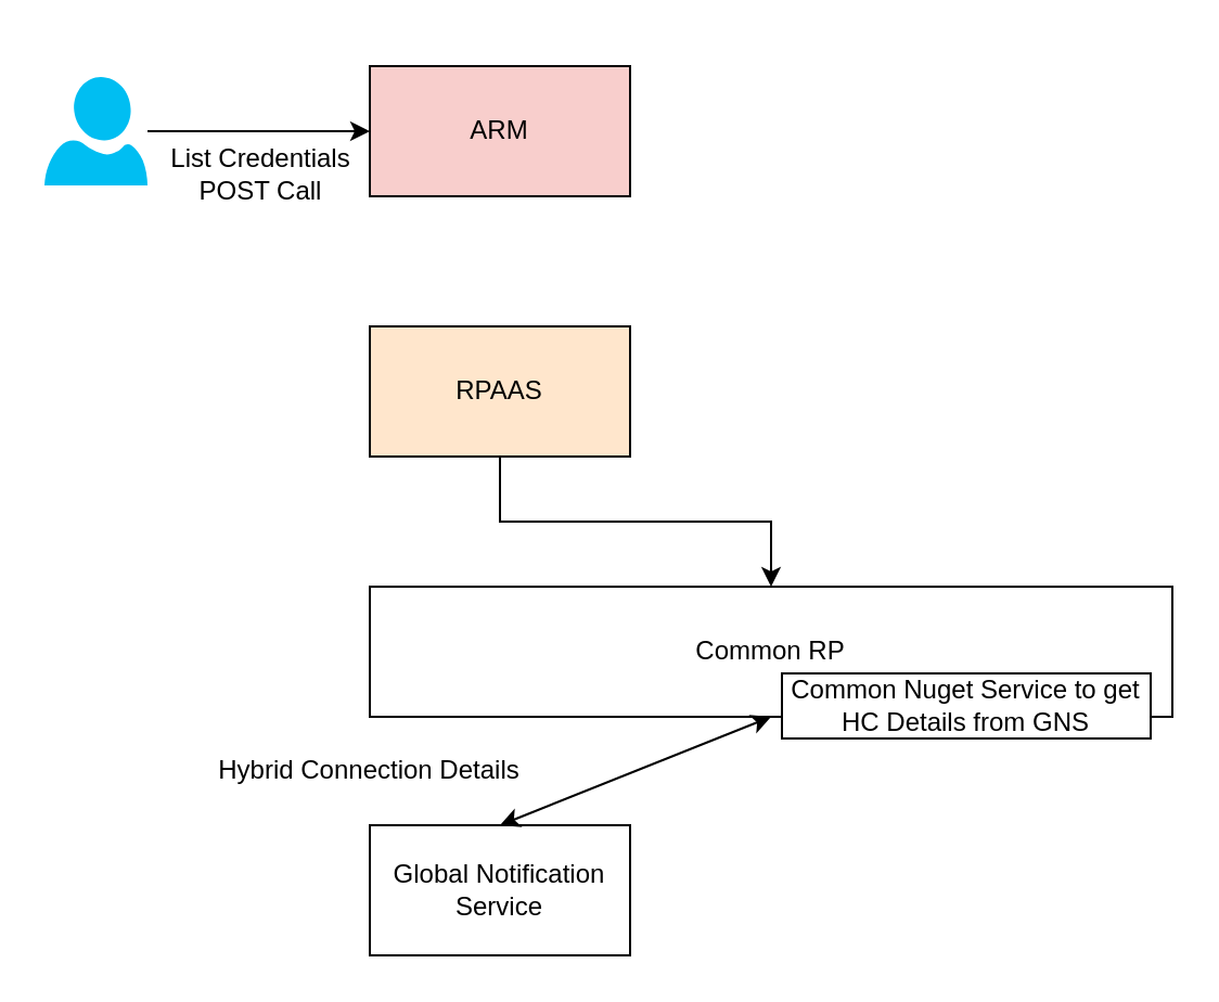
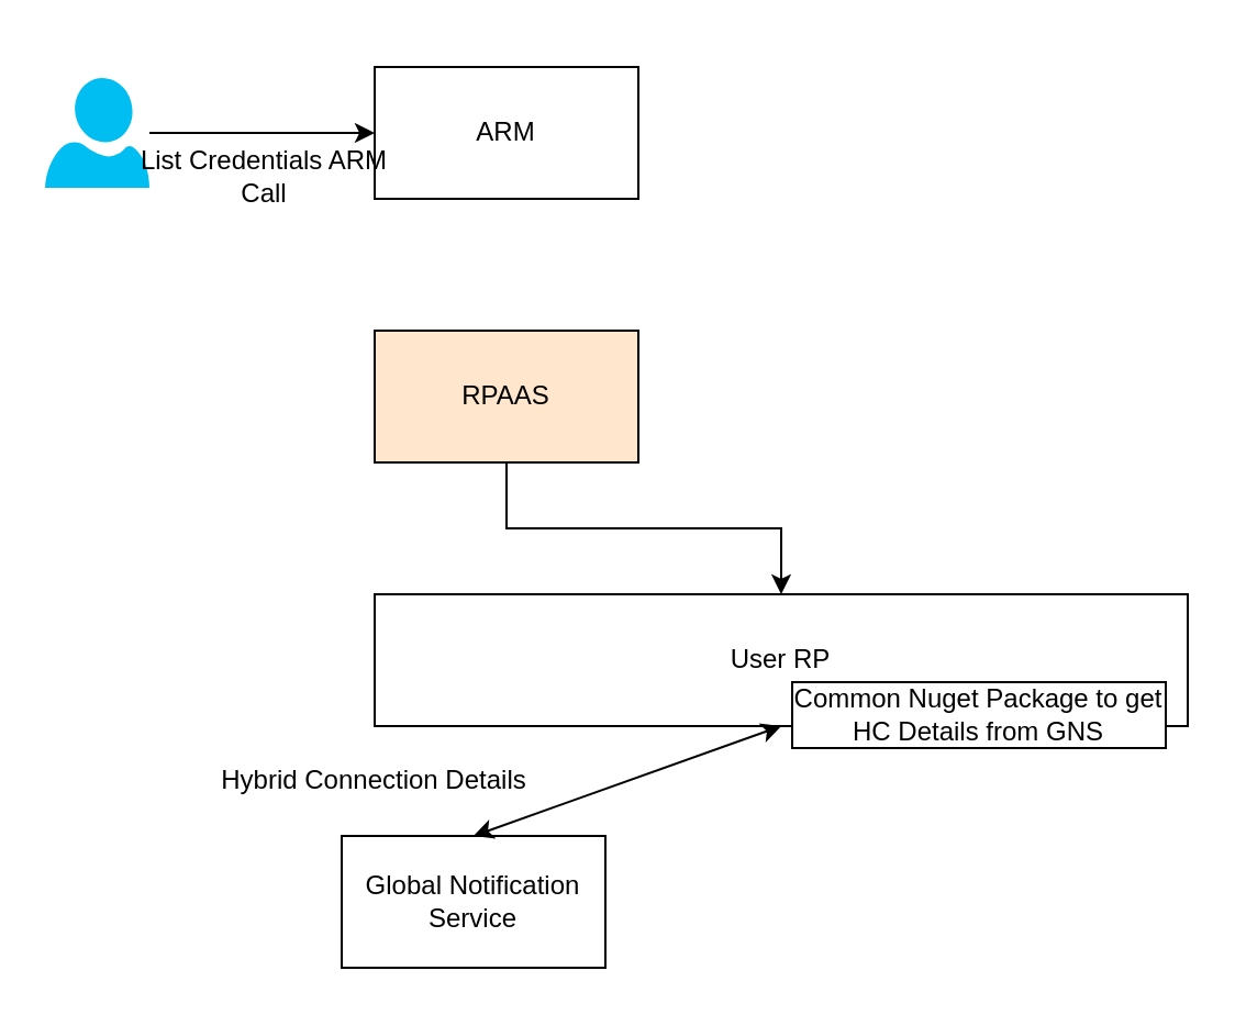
  <mxCell id="0" />
  <mxCell id="1" parent="0" />
  <mxCell id="2" value="" style="edgeStyle=orthogonalEdgeStyle;rounded=0;orthogonalLoop=1;jettySize=auto;html=1;" edge="1" parent="1" source="3" target="4"><mxGeometry relative="1" as="geometry" /></mxCell>
  <mxCell id="3" value="" style="verticalLabelPosition=bottom;html=1;verticalAlign=top;align=center;strokeColor=none;fillColor=#00BEF2;shape=mxgraph.azure.user;" vertex="1" parent="1"><mxGeometry x="20" y="35" width="47.5" height="50" as="geometry" /></mxCell>
- <mxCell id="4" value="ARM" style="rounded=0;whiteSpace=wrap;html=1;fillColor=#f8cecc;" vertex="1" parent="1"><mxGeometry x="170" y="30" width="120" height="60" as="geometry" /></mxCell>
- <mxCell id="5" value="Common RP" style="rounded=0;whiteSpace=wrap;html=1;" vertex="1" parent="1"><mxGeometry x="170" y="270" width="370" height="60" as="geometry" /></mxCell>
+ <mxCell id="4" value="ARM" style="rounded=0;whiteSpace=wrap;html=1;" vertex="1" parent="1"><mxGeometry x="170" y="30" width="120" height="60" as="geometry" /></mxCell>
+ <mxCell id="5" value="User RP" style="rounded=0;whiteSpace=wrap;html=1;" vertex="1" parent="1"><mxGeometry x="170" y="270" width="370" height="60" as="geometry" /></mxCell>
  <mxCell id="6" style="edgeStyle=orthogonalEdgeStyle;rounded=0;orthogonalLoop=1;jettySize=auto;html=1;exitX=0.5;exitY=1;exitDx=0;exitDy=0;" edge="1" parent="1" source="7" target="5"><mxGeometry relative="1" as="geometry" /></mxCell>
  <mxCell id="7" value="RPAAS" style="rounded=0;whiteSpace=wrap;html=1;fillColor=#ffe6cc;" vertex="1" parent="1"><mxGeometry x="170" y="150" width="120" height="60" as="geometry" /></mxCell>
- <mxCell id="8" value="Global Notification Service" style="rounded=0;whiteSpace=wrap;html=1;" vertex="1" parent="1"><mxGeometry x="170" y="380" width="120" height="60" as="geometry" /></mxCell>
+ <mxCell id="8" value="Global Notification Service" style="rounded=0;whiteSpace=wrap;html=1;" vertex="1" parent="1"><mxGeometry x="155" y="380" width="120" height="60" as="geometry" /></mxCell>
  <mxCell id="9" value="" style="endArrow=classic;startArrow=classic;html=1;exitX=0.5;exitY=0;exitDx=0;exitDy=0;entryX=0.5;entryY=1;entryDx=0;entryDy=0;" edge="1" parent="1" source="8" target="5"><mxGeometry width="50" height="50" relative="1" as="geometry"><mxPoint x="380" y="250" as="sourcePoint" /><mxPoint x="430" y="200" as="targetPoint" /></mxGeometry></mxCell>
  <mxCell id="10" value="Hybrid Connection Details" style="text;html=1;strokeColor=none;fillColor=none;align=center;verticalAlign=middle;whiteSpace=wrap;rounded=0;" vertex="1" parent="1"><mxGeometry x="35" y="340" width="270" height="30" as="geometry" /></mxCell>
- <mxCell id="11" value="List Credentials POST Call" style="text;html=1;strokeColor=none;fillColor=none;align=center;verticalAlign=middle;whiteSpace=wrap;rounded=0;" vertex="1" parent="1"><mxGeometry x="60" y="20" width="120" height="120" as="geometry" /></mxCell>
- <mxCell id="12" value="Common Nuget Service to get HC Details from GNS" style="rounded=0;whiteSpace=wrap;html=1;" vertex="1" parent="1"><mxGeometry x="360" y="310" width="170" height="30" as="geometry" /></mxCell>
+ <mxCell id="11" value="List Credentials ARM Call" style="text;html=1;strokeColor=none;fillColor=none;align=center;verticalAlign=middle;whiteSpace=wrap;rounded=0;" vertex="1" parent="1"><mxGeometry x="60" y="20" width="120" height="120" as="geometry" /></mxCell>
+ <mxCell id="12" value="Common Nuget Package to get HC Details from GNS" style="rounded=0;whiteSpace=wrap;html=1;" vertex="1" parent="1"><mxGeometry x="360" y="310" width="170" height="30" as="geometry" /></mxCell>
